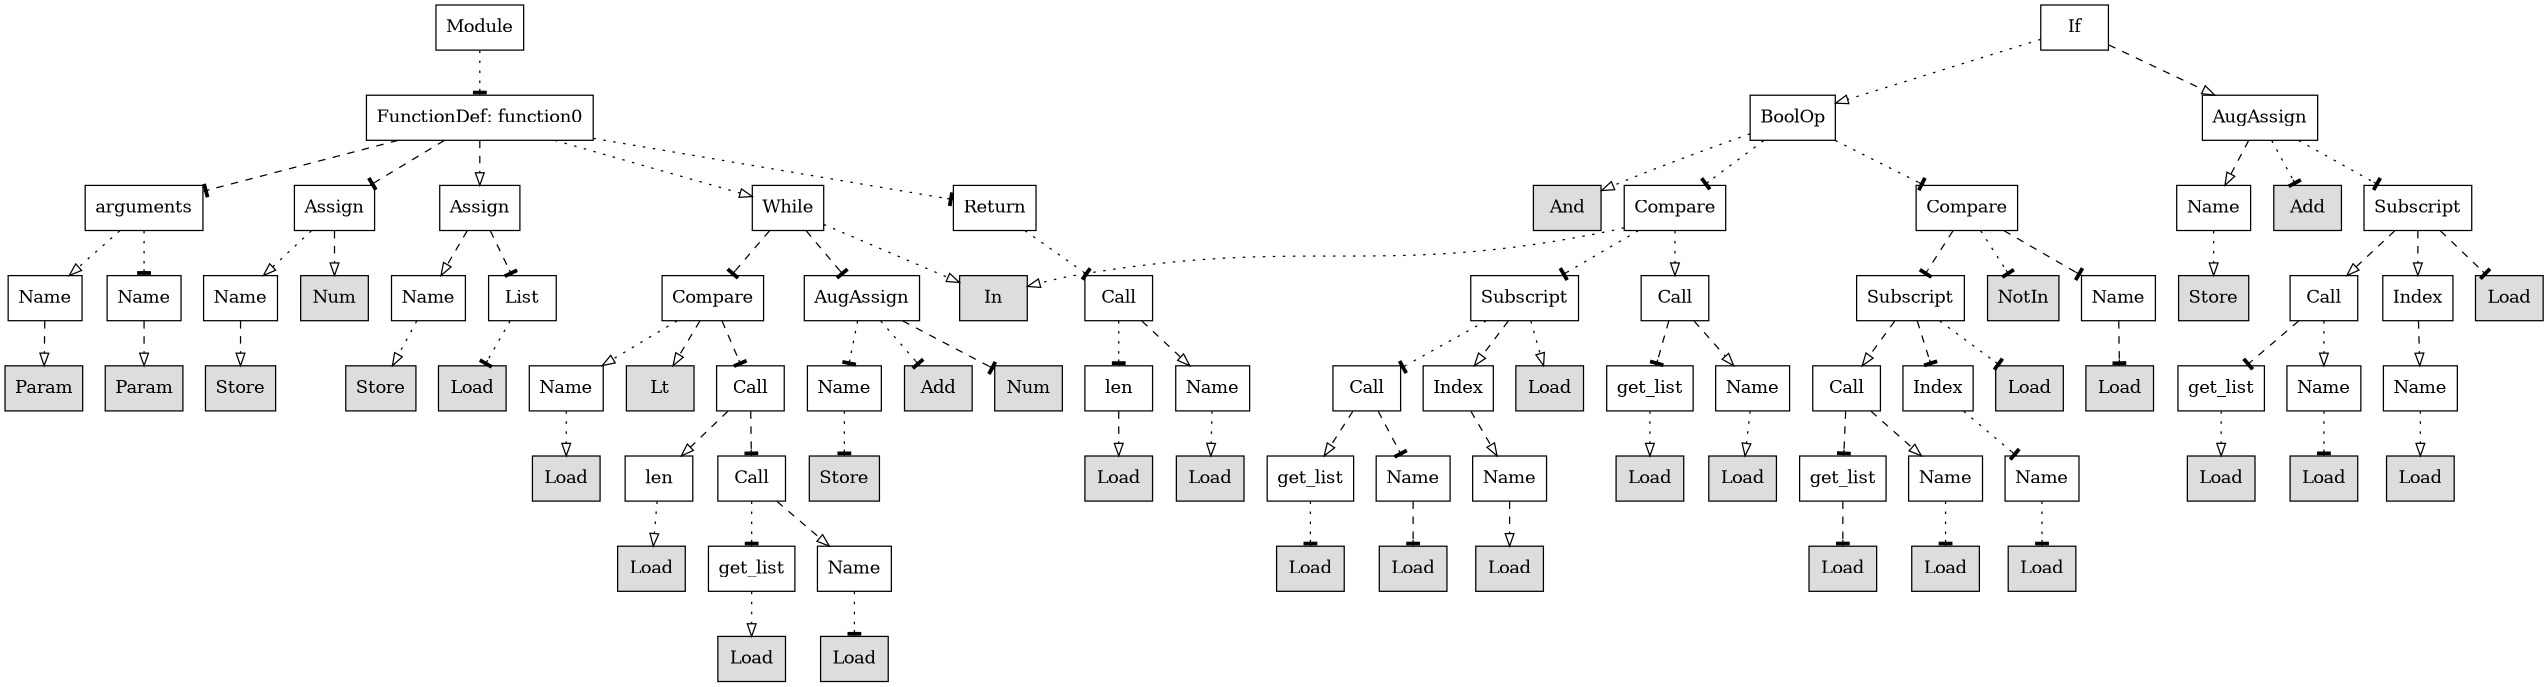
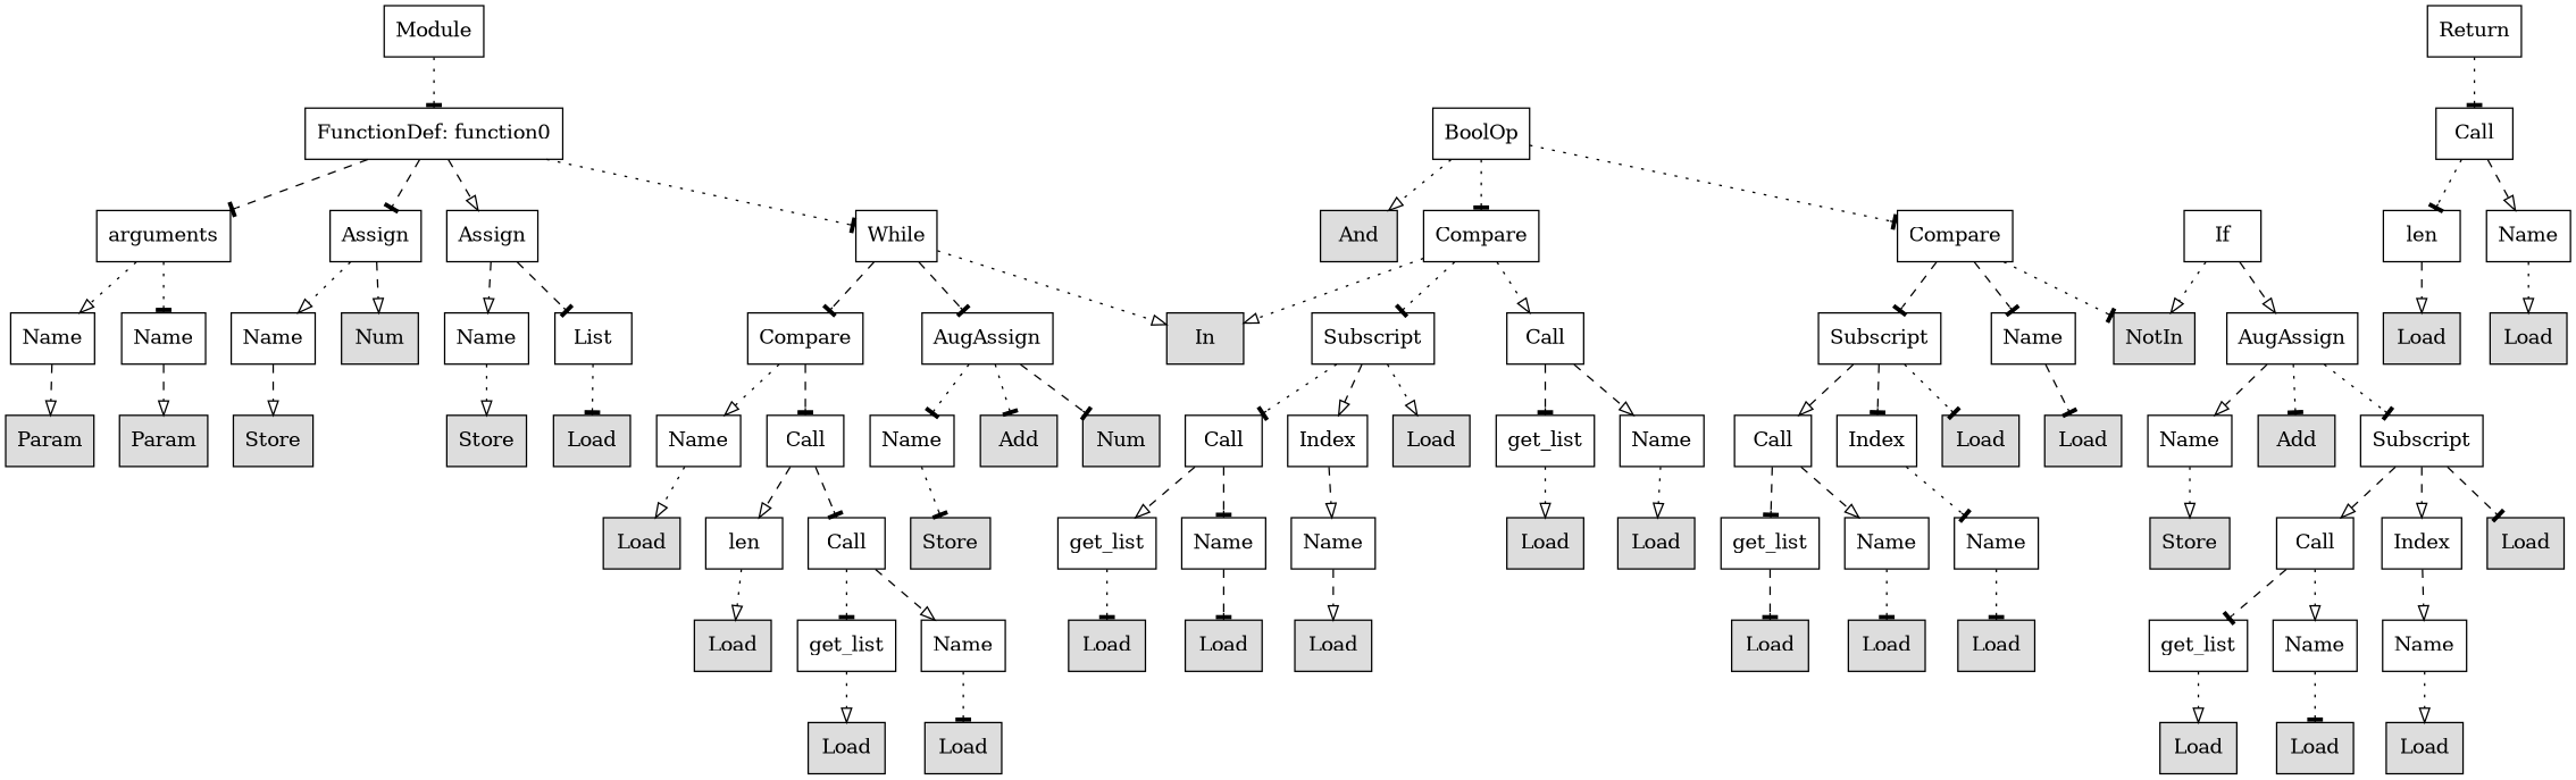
  digraph {
    node [shape=rect]
    edge [arrowhead=tee style=dotted]
    n1 [label=Module]
    n2 [label="FunctionDef: function0"]
    n3 [label=arguments]
    n4 [label=Assign]
    n5 [label=Assign]
    n6 [label=While]
    n7 [label=Return]
    n8 [label=Name]
    n9 [label=Name]
    n10 [label=Name]
    n11 [fillcolor="#dddddd" label=Num style=filled]
    n12 [label=Name]
    n13 [label=List]
    n14 [label=Compare]
    n15 [label=AugAssign]
    n16 [fillcolor="#dddddd" label=In style=filled]
    n17 [label=Call]
    n18 [fillcolor="#dddddd" label=Param style=filled]
    n19 [fillcolor="#dddddd" label=Param style=filled]
    n20 [fillcolor="#dddddd" label=Store style=filled]
    n21 [fillcolor="#dddddd" label=Store style=filled]
    n22 [fillcolor="#dddddd" label=Load style=filled]
    n23 [label=Name]
-   n24 [fillcolor="#dddddd" label=Lt style=filled]
    n25 [label=Call]
    n26 [label=If]
    n27 [label=BoolOp]
    n28 [label=AugAssign]
    n29 [label=Name]
    n30 [fillcolor="#dddddd" label=Add style=filled]
    n31 [fillcolor="#dddddd" label=Num style=filled]
    n32 [label=len]
    n33 [label=Name]
    n34 [fillcolor="#dddddd" label=Load style=filled]
    n35 [label=len]
    n36 [label=Call]
    n37 [fillcolor="#dddddd" label=And style=filled]
    n38 [label=Compare]
    n39 [label=Compare]
    n40 [label=Name]
    n41 [fillcolor="#dddddd" label=Add style=filled]
    n42 [label=Subscript]
    n43 [fillcolor="#dddddd" label=Store style=filled]
    n44 [fillcolor="#dddddd" label=Load style=filled]
    n45 [fillcolor="#dddddd" label=Load style=filled]
    n46 [fillcolor="#dddddd" label=Load style=filled]
    n47 [label=get_list]
    n48 [label=Name]
    n49 [label=Subscript]
    n50 [label=Call]
    n51 [label=Subscript]
    n52 [fillcolor="#dddddd" label=NotIn style=filled]
    n53 [label=Name]
    n54 [fillcolor="#dddddd" label=Store style=filled]
    n55 [label=Call]
    n56 [label=Index]
    n57 [fillcolor="#dddddd" label=Load style=filled]
    n58 [fillcolor="#dddddd" label=Load style=filled]
    n59 [fillcolor="#dddddd" label=Load style=filled]
    n60 [label=Call]
    n61 [label=Index]
    n62 [fillcolor="#dddddd" label=Load style=filled]
    n63 [label=get_list]
    n64 [label=Name]
    n65 [label=Call]
    n66 [label=Index]
    n67 [fillcolor="#dddddd" label=Load style=filled]
    n68 [fillcolor="#dddddd" label=Load style=filled]
    n69 [label=get_list]
    n70 [label=Name]
    n71 [label=Name]
    n72 [label=get_list]
    n73 [label=Name]
    n74 [label=Name]
    n75 [fillcolor="#dddddd" label=Load style=filled]
    n76 [fillcolor="#dddddd" label=Load style=filled]
    n77 [label=get_list]
    n78 [label=Name]
    n79 [label=Name]
    n80 [fillcolor="#dddddd" label=Load style=filled]
    n81 [fillcolor="#dddddd" label=Load style=filled]
    n82 [fillcolor="#dddddd" label=Load style=filled]
    n83 [fillcolor="#dddddd" label=Load style=filled]
    n84 [fillcolor="#dddddd" label=Load style=filled]
    n85 [fillcolor="#dddddd" label=Load style=filled]
    n86 [fillcolor="#dddddd" label=Load style=filled]
    n87 [fillcolor="#dddddd" label=Load style=filled]
    n88 [fillcolor="#dddddd" label=Load style=filled]
    n1 -> n2
    n2 -> n3 [style=dashed]
    n2 -> n4 [style=dashed]
    n2 -> n5 [arrowhead=onormal style=dashed]
-   n2 -> n6 [arrowhead=onormal]
-   n2 -> n7
+   n2 -> n6
    n3 -> n8 [arrowhead=onormal]
    n3 -> n9
    n4 -> n10 [arrowhead=onormal]
    n4 -> n11 [arrowhead=onormal style=dashed]
    n5 -> n12 [arrowhead=onormal style=dashed]
    n5 -> n13 [style=dashed]
    n6 -> n14 [style=dashed]
    n6 -> n15 [style=dashed]
    n6 -> n16 [arrowhead=onormal]
    n7 -> n17
    n8 -> n18 [arrowhead=onormal style=dashed]
    n9 -> n19 [arrowhead=onormal style=dashed]
    n10 -> n20 [arrowhead=onormal style=dashed]
    n12 -> n21 [arrowhead=onormal]
    n13 -> n22
    n14 -> n23 [arrowhead=onormal]
-   n14 -> n24 [arrowhead=onormal style=dashed]
    n14 -> n25 [style=dashed]
    n15 -> n29
    n15 -> n30
    n15 -> n31 [style=dashed]
    n17 -> n32
    n17 -> n33 [arrowhead=onormal style=dashed]
    n23 -> n34 [arrowhead=onormal]
    n25 -> n35 [arrowhead=onormal style=dashed]
    n25 -> n36 [style=dashed]
-   n26 -> n27 [arrowhead=onormal]
+   n26 -> n52 [arrowhead=onormal]
    n26 -> n28 [arrowhead=onormal style=dashed]
    n27 -> n37 [arrowhead=onormal]
    n27 -> n38
    n27 -> n39
    n28 -> n40 [arrowhead=onormal style=dashed]
    n28 -> n41
    n28 -> n42
    n29 -> n43
    n32 -> n44 [arrowhead=onormal style=dashed]
    n33 -> n45 [arrowhead=onormal]
    n35 -> n46 [arrowhead=onormal]
    n36 -> n47
    n36 -> n48 [arrowhead=onormal style=dashed]
    n38 -> n16 [arrowhead=onormal]
    n38 -> n49
    n38 -> n50 [arrowhead=onormal]
    n39 -> n51 [style=dashed]
    n39 -> n52
    n39 -> n53 [style=dashed]
    n40 -> n54 [arrowhead=onormal]
    n42 -> n55 [arrowhead=onormal style=dashed]
    n42 -> n56 [arrowhead=onormal style=dashed]
    n42 -> n57 [style=dashed]
    n47 -> n58 [arrowhead=onormal]
    n48 -> n59
    n49 -> n60
    n49 -> n61 [arrowhead=onormal style=dashed]
    n49 -> n62 [arrowhead=onormal]
    n50 -> n63 [style=dashed]
    n50 -> n64 [arrowhead=onormal style=dashed]
    n51 -> n65 [arrowhead=onormal style=dashed]
    n51 -> n66 [style=dashed]
    n51 -> n67
    n53 -> n68 [style=dashed]
    n55 -> n69 [style=dashed]
    n55 -> n70 [arrowhead=onormal]
    n56 -> n71 [arrowhead=onormal style=dashed]
    n60 -> n72 [arrowhead=onormal style=dashed]
    n60 -> n73 [style=dashed]
    n61 -> n74 [arrowhead=onormal style=dashed]
    n63 -> n75 [arrowhead=onormal]
    n64 -> n76 [arrowhead=onormal]
    n65 -> n77 [style=dashed]
    n65 -> n78 [arrowhead=onormal style=dashed]
    n66 -> n79
    n69 -> n80 [arrowhead=onormal]
    n70 -> n81
    n71 -> n82 [arrowhead=onormal]
    n72 -> n83
    n73 -> n84 [style=dashed]
    n74 -> n85 [arrowhead=onormal style=dashed]
    n77 -> n86 [style=dashed]
    n78 -> n87
    n79 -> n88
  }
